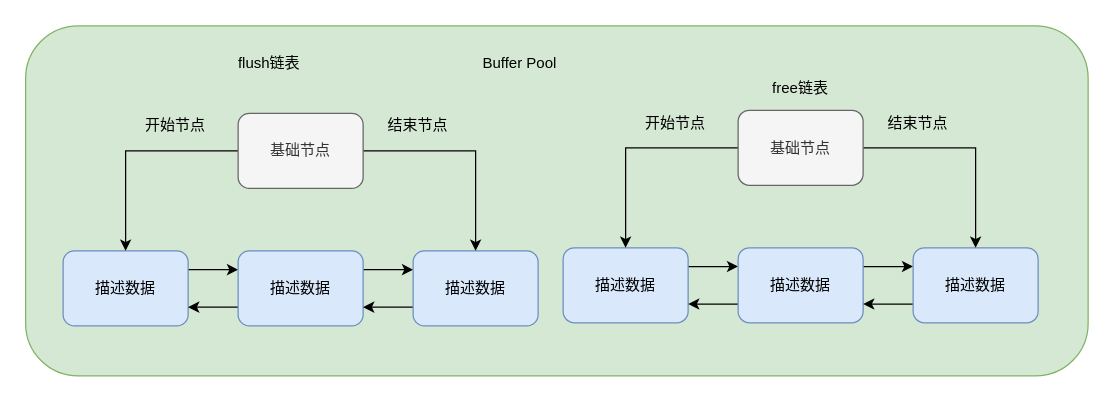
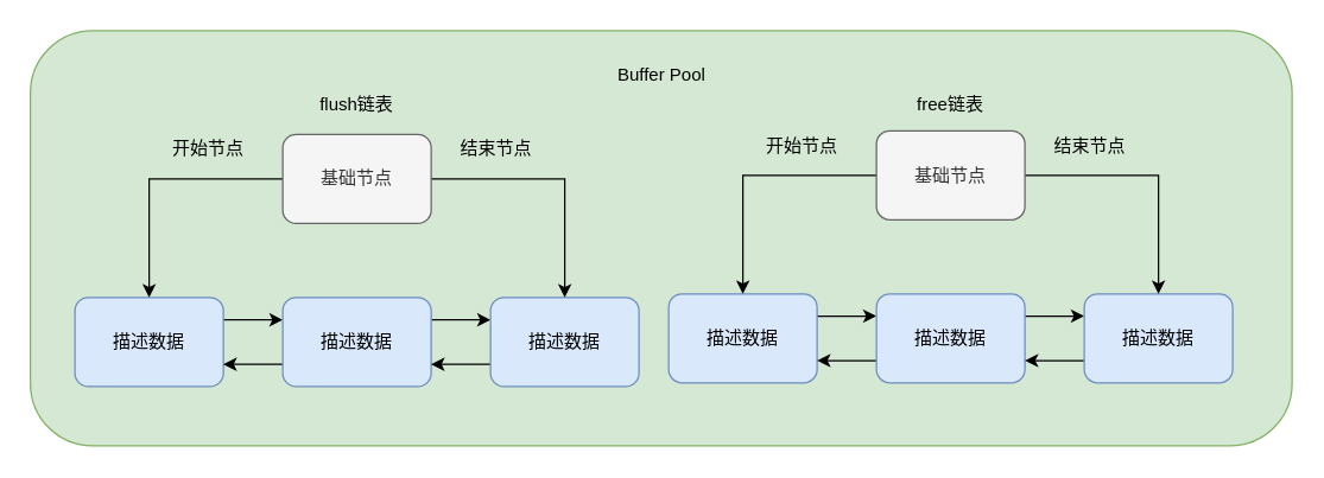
  <mxCell id="0" />
  <mxCell id="1" parent="0" />
  <mxCell id="2" value="" style="rounded=1;whiteSpace=wrap;html=1;fillColor=#d5e8d4;strokeColor=#82b366;" vertex="1" parent="1"><mxGeometry x="20" y="20" width="850" height="280" as="geometry" /></mxCell>
  <mxCell id="3" style="edgeStyle=orthogonalEdgeStyle;rounded=0;orthogonalLoop=1;jettySize=auto;html=1;exitX=1;exitY=0.25;exitDx=0;exitDy=0;entryX=0;entryY=0.25;entryDx=0;entryDy=0;" edge="1" parent="1" source="4" target="7"><mxGeometry relative="1" as="geometry" /></mxCell>
  <mxCell id="4" value="描述数据" style="rounded=1;whiteSpace=wrap;html=1;fillColor=#dae8fc;strokeColor=#6c8ebf;" vertex="1" parent="1"><mxGeometry x="50" y="200" width="100" height="60" as="geometry" /></mxCell>
  <mxCell id="5" style="edgeStyle=orthogonalEdgeStyle;rounded=0;orthogonalLoop=1;jettySize=auto;html=1;exitX=1;exitY=0.25;exitDx=0;exitDy=0;entryX=0;entryY=0.25;entryDx=0;entryDy=0;" edge="1" parent="1" source="7" target="9"><mxGeometry relative="1" as="geometry" /></mxCell>
  <mxCell id="6" style="edgeStyle=orthogonalEdgeStyle;rounded=0;orthogonalLoop=1;jettySize=auto;html=1;exitX=0;exitY=0.75;exitDx=0;exitDy=0;entryX=1;entryY=0.75;entryDx=0;entryDy=0;" edge="1" parent="1" source="7" target="4"><mxGeometry relative="1" as="geometry" /></mxCell>
  <mxCell id="7" value="描述数据" style="rounded=1;whiteSpace=wrap;html=1;fillColor=#dae8fc;strokeColor=#6c8ebf;" vertex="1" parent="1"><mxGeometry x="190" y="200" width="100" height="60" as="geometry" /></mxCell>
  <mxCell id="8" style="edgeStyle=orthogonalEdgeStyle;rounded=0;orthogonalLoop=1;jettySize=auto;html=1;exitX=0;exitY=0.75;exitDx=0;exitDy=0;entryX=1;entryY=0.75;entryDx=0;entryDy=0;" edge="1" parent="1" source="9" target="7"><mxGeometry relative="1" as="geometry" /></mxCell>
  <mxCell id="9" value="描述数据" style="rounded=1;whiteSpace=wrap;html=1;fillColor=#dae8fc;strokeColor=#6c8ebf;" vertex="1" parent="1"><mxGeometry x="330" y="200" width="100" height="60" as="geometry" /></mxCell>
  <mxCell id="10" style="edgeStyle=orthogonalEdgeStyle;rounded=0;orthogonalLoop=1;jettySize=auto;html=1;exitX=0;exitY=0.5;exitDx=0;exitDy=0;entryX=0.5;entryY=0;entryDx=0;entryDy=0;" edge="1" parent="1" source="12" target="4"><mxGeometry relative="1" as="geometry" /></mxCell>
  <mxCell id="11" style="edgeStyle=orthogonalEdgeStyle;rounded=0;orthogonalLoop=1;jettySize=auto;html=1;exitX=1;exitY=0.5;exitDx=0;exitDy=0;entryX=0.5;entryY=0;entryDx=0;entryDy=0;" edge="1" parent="1" source="12" target="9"><mxGeometry relative="1" as="geometry" /></mxCell>
  <mxCell id="12" value="基础节点" style="rounded=1;whiteSpace=wrap;html=1;fillColor=#f5f5f5;strokeColor=#666666;fontColor=#333333;" vertex="1" parent="1"><mxGeometry x="190" y="90" width="100" height="60" as="geometry" /></mxCell>
  <mxCell id="13" value="开始节点" style="text;html=1;strokeColor=none;fillColor=none;align=center;verticalAlign=middle;whiteSpace=wrap;rounded=0;" vertex="1" parent="1"><mxGeometry x="110" y="90" width="60" height="20" as="geometry" /></mxCell>
  <mxCell id="14" value="结束节点" style="text;html=1;strokeColor=none;fillColor=none;align=center;verticalAlign=middle;whiteSpace=wrap;rounded=0;" vertex="1" parent="1"><mxGeometry x="304" y="90" width="60" height="20" as="geometry" /></mxCell>
  <mxCell id="15" value="free链表" style="text;html=1;strokeColor=none;fillColor=none;align=center;verticalAlign=middle;whiteSpace=wrap;rounded=0;" vertex="1" parent="1"><mxGeometry x="605" y="60" width="70" height="20" as="geometry" /></mxCell>
  <mxCell id="16" style="edgeStyle=orthogonalEdgeStyle;rounded=0;orthogonalLoop=1;jettySize=auto;html=1;exitX=1;exitY=0.25;exitDx=0;exitDy=0;entryX=0;entryY=0.25;entryDx=0;entryDy=0;" edge="1" parent="1" source="17" target="20"><mxGeometry relative="1" as="geometry" /></mxCell>
  <mxCell id="17" value="描述数据" style="rounded=1;whiteSpace=wrap;html=1;fillColor=#dae8fc;strokeColor=#6c8ebf;" vertex="1" parent="1"><mxGeometry x="450" y="197.5" width="100" height="60" as="geometry" /></mxCell>
  <mxCell id="18" style="edgeStyle=orthogonalEdgeStyle;rounded=0;orthogonalLoop=1;jettySize=auto;html=1;exitX=1;exitY=0.25;exitDx=0;exitDy=0;entryX=0;entryY=0.25;entryDx=0;entryDy=0;" edge="1" parent="1" source="20" target="22"><mxGeometry relative="1" as="geometry" /></mxCell>
  <mxCell id="19" style="edgeStyle=orthogonalEdgeStyle;rounded=0;orthogonalLoop=1;jettySize=auto;html=1;exitX=0;exitY=0.75;exitDx=0;exitDy=0;entryX=1;entryY=0.75;entryDx=0;entryDy=0;" edge="1" parent="1" source="20" target="17"><mxGeometry relative="1" as="geometry" /></mxCell>
  <mxCell id="20" value="描述数据" style="rounded=1;whiteSpace=wrap;html=1;fillColor=#dae8fc;strokeColor=#6c8ebf;" vertex="1" parent="1"><mxGeometry x="590" y="197.5" width="100" height="60" as="geometry" /></mxCell>
  <mxCell id="21" style="edgeStyle=orthogonalEdgeStyle;rounded=0;orthogonalLoop=1;jettySize=auto;html=1;exitX=0;exitY=0.75;exitDx=0;exitDy=0;entryX=1;entryY=0.75;entryDx=0;entryDy=0;" edge="1" parent="1" source="22" target="20"><mxGeometry relative="1" as="geometry" /></mxCell>
  <mxCell id="22" value="描述数据" style="rounded=1;whiteSpace=wrap;html=1;fillColor=#dae8fc;strokeColor=#6c8ebf;" vertex="1" parent="1"><mxGeometry x="730" y="197.5" width="100" height="60" as="geometry" /></mxCell>
  <mxCell id="23" style="edgeStyle=orthogonalEdgeStyle;rounded=0;orthogonalLoop=1;jettySize=auto;html=1;exitX=0;exitY=0.5;exitDx=0;exitDy=0;entryX=0.5;entryY=0;entryDx=0;entryDy=0;" edge="1" parent="1" source="25" target="17"><mxGeometry relative="1" as="geometry" /></mxCell>
  <mxCell id="24" style="edgeStyle=orthogonalEdgeStyle;rounded=0;orthogonalLoop=1;jettySize=auto;html=1;exitX=1;exitY=0.5;exitDx=0;exitDy=0;entryX=0.5;entryY=0;entryDx=0;entryDy=0;" edge="1" parent="1" source="25" target="22"><mxGeometry relative="1" as="geometry" /></mxCell>
  <mxCell id="25" value="基础节点" style="rounded=1;whiteSpace=wrap;html=1;fillColor=#f5f5f5;strokeColor=#666666;fontColor=#333333;" vertex="1" parent="1"><mxGeometry x="590" y="87.5" width="100" height="60" as="geometry" /></mxCell>
  <mxCell id="26" value="开始节点" style="text;html=1;strokeColor=none;fillColor=none;align=center;verticalAlign=middle;whiteSpace=wrap;rounded=0;" vertex="1" parent="1"><mxGeometry x="510" y="87.5" width="60" height="20" as="geometry" /></mxCell>
  <mxCell id="27" value="结束节点" style="text;html=1;strokeColor=none;fillColor=none;align=center;verticalAlign=middle;whiteSpace=wrap;rounded=0;" vertex="1" parent="1"><mxGeometry x="704" y="87.5" width="60" height="20" as="geometry" /></mxCell>
- <mxCell id="28" value="flush链表" style="text;html=1;strokeColor=none;fillColor=none;align=center;verticalAlign=middle;whiteSpace=wrap;rounded=0;" vertex="1" parent="1"><mxGeometry x="180" y="40" width="70" height="20" as="geometry" /></mxCell>
- <mxCell id="29" value="Buffer Pool" style="text;html=1;strokeColor=none;fillColor=none;align=center;verticalAlign=middle;whiteSpace=wrap;rounded=0;" vertex="1" parent="1"><mxGeometry x="367.5" y="40" width="95" height="20" as="geometry" /></mxCell>
+ <mxCell id="28" value="flush链表" style="text;html=1;strokeColor=none;fillColor=none;align=center;verticalAlign=middle;whiteSpace=wrap;rounded=0;" vertex="1" parent="1"><mxGeometry x="205" y="60" width="70" height="20" as="geometry" /></mxCell>
+ <mxCell id="29" value="Buffer Pool" style="text;html=1;strokeColor=none;fillColor=none;align=center;verticalAlign=middle;whiteSpace=wrap;rounded=0;" vertex="1" parent="1"><mxGeometry x="397.5" y="40" width="95" height="20" as="geometry" /></mxCell>
